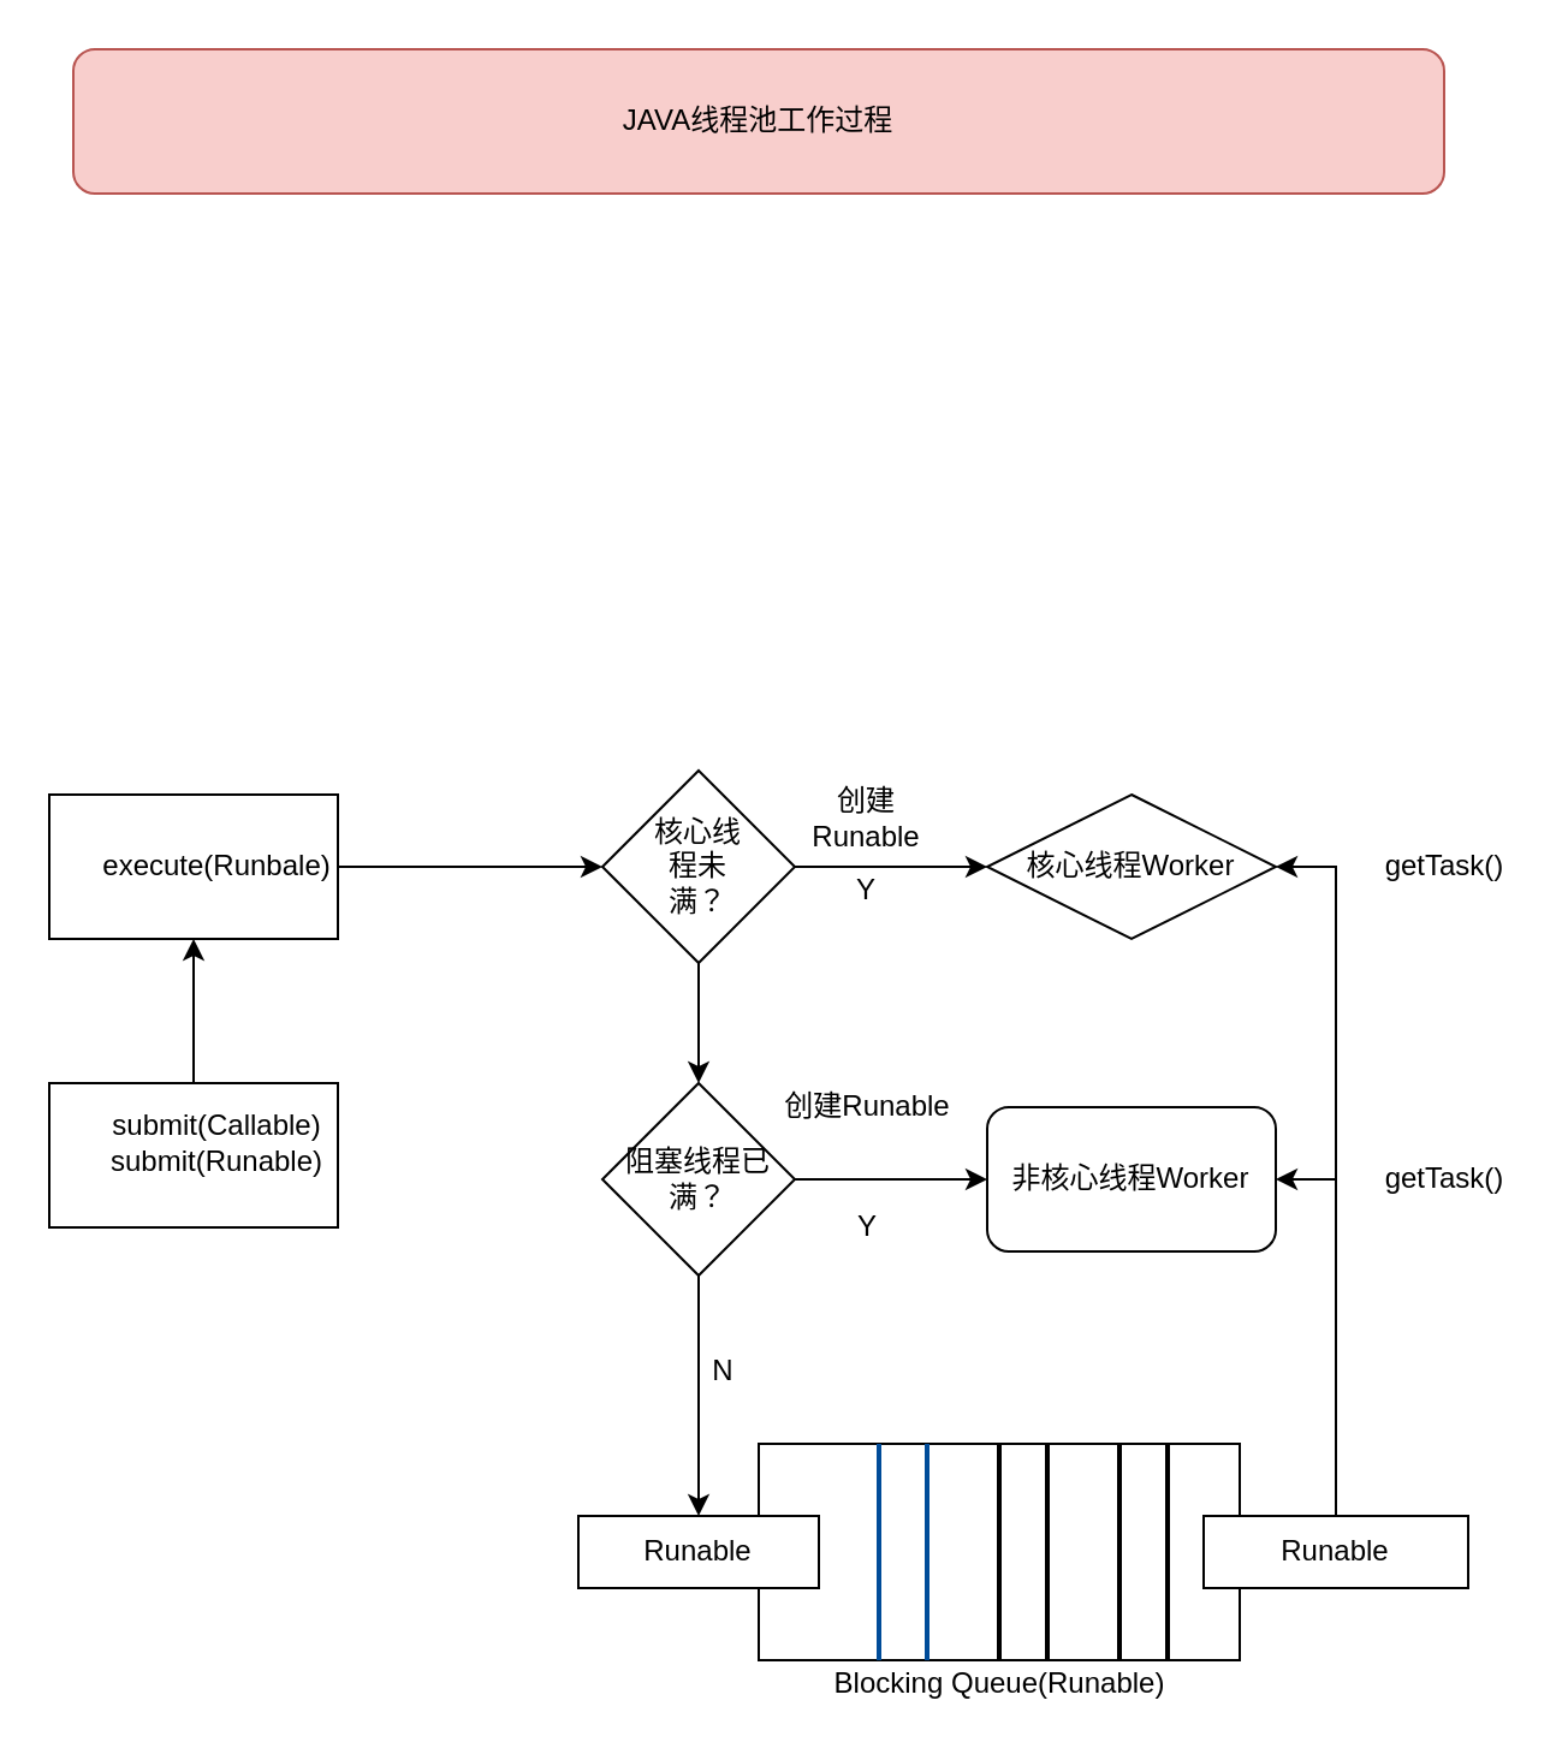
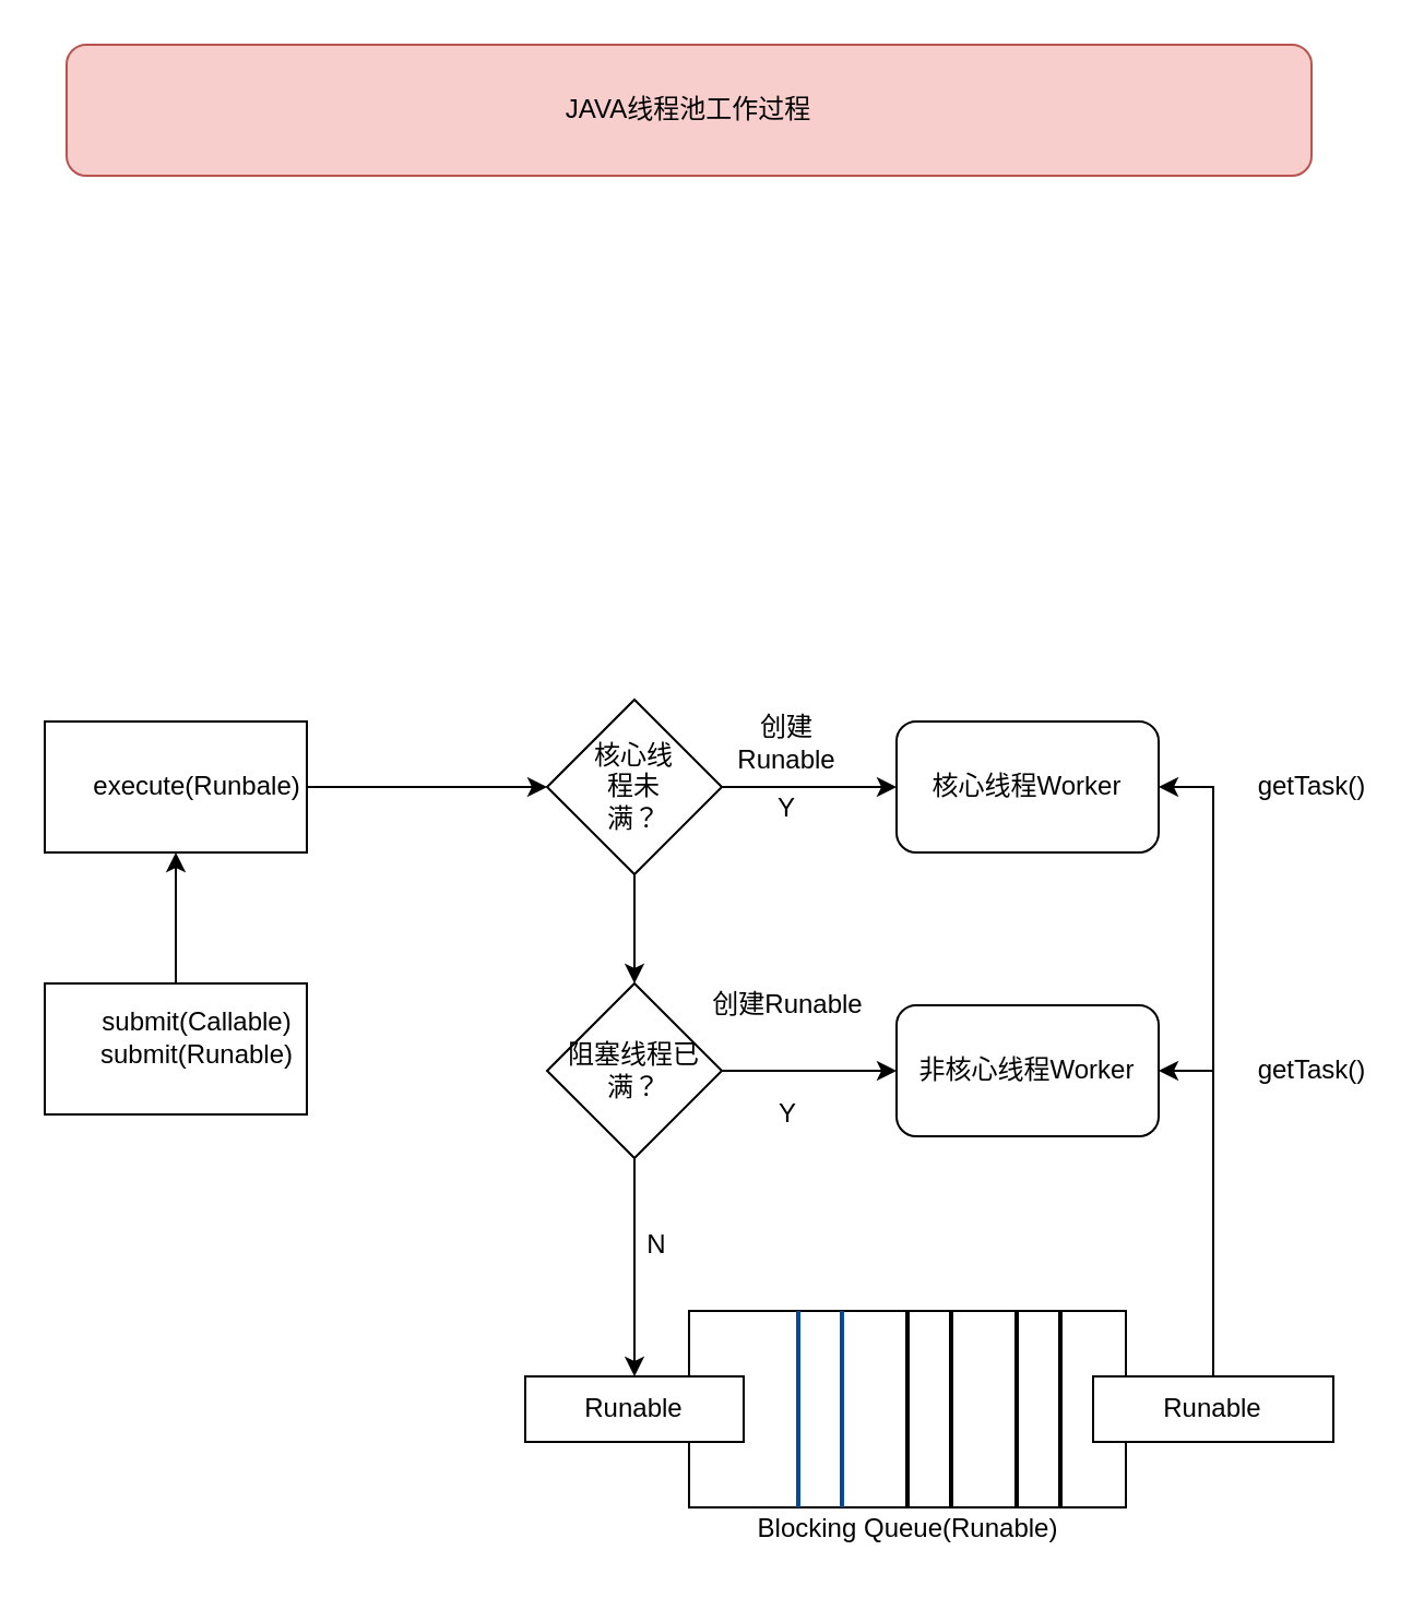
  <mxCell id="0" />
  <mxCell id="1" parent="0" />
  <mxCell id="2" value="" style="rounded=0;whiteSpace=wrap;html=1;fillColor=#FFFFFF;gradientColor=#FFFFFF;" vertex="1" parent="1"><mxGeometry x="315" y="600" width="200" height="90" as="geometry" /></mxCell>
  <mxCell id="3" value="" style="rounded=0;whiteSpace=wrap;html=1;" vertex="1" parent="1"><mxGeometry x="20" y="450" width="120" height="60" as="geometry" /></mxCell>
  <mxCell id="4" value="submit(Callable)&lt;br&gt;submit(Runable)" style="text;html=1;strokeColor=none;fillColor=none;align=center;verticalAlign=middle;whiteSpace=wrap;rounded=0;" vertex="1" parent="1"><mxGeometry x="70" y="465" width="40" height="20" as="geometry" /></mxCell>
  <mxCell id="5" style="edgeStyle=orthogonalEdgeStyle;rounded=0;orthogonalLoop=1;jettySize=auto;html=1;entryX=0;entryY=0.5;entryDx=0;entryDy=0;" edge="1" parent="1" source="6" target="11"><mxGeometry relative="1" as="geometry" /></mxCell>
  <mxCell id="6" value="" style="rounded=0;whiteSpace=wrap;html=1;" vertex="1" parent="1"><mxGeometry x="20" y="330" width="120" height="60" as="geometry" /></mxCell>
  <mxCell id="7" value="execute(Runbale)" style="text;html=1;strokeColor=none;fillColor=none;align=center;verticalAlign=middle;whiteSpace=wrap;rounded=0;" vertex="1" parent="1"><mxGeometry x="70" y="350" width="40" height="20" as="geometry" /></mxCell>
  <mxCell id="8" style="edgeStyle=orthogonalEdgeStyle;rounded=0;orthogonalLoop=1;jettySize=auto;html=1;exitX=0.5;exitY=0;exitDx=0;exitDy=0;" edge="1" parent="1" source="3"><mxGeometry relative="1" as="geometry"><mxPoint x="80" y="390" as="targetPoint" /><Array as="points"><mxPoint x="80" y="410" /><mxPoint x="80" y="410" /></Array></mxGeometry></mxCell>
  <mxCell id="9" style="edgeStyle=orthogonalEdgeStyle;rounded=0;orthogonalLoop=1;jettySize=auto;html=1;entryX=0;entryY=0.5;entryDx=0;entryDy=0;" edge="1" parent="1" source="11" target="13"><mxGeometry relative="1" as="geometry" /></mxCell>
  <mxCell id="10" style="edgeStyle=orthogonalEdgeStyle;rounded=0;orthogonalLoop=1;jettySize=auto;html=1;entryX=0.5;entryY=0;entryDx=0;entryDy=0;" edge="1" parent="1" source="11" target="18"><mxGeometry relative="1" as="geometry" /></mxCell>
  <mxCell id="11" value="" style="rhombus;whiteSpace=wrap;html=1;" vertex="1" parent="1"><mxGeometry x="250" y="320" width="80" height="80" as="geometry" /></mxCell>
  <mxCell id="12" value="核心线程未满？" style="text;html=1;strokeColor=none;fillColor=none;align=center;verticalAlign=middle;whiteSpace=wrap;rounded=0;" vertex="1" parent="1"><mxGeometry x="270" y="350" width="40" height="20" as="geometry" /></mxCell>
- <mxCell id="13" value="核心线程Worker" style="rhombus;whiteSpace=wrap;html=1;" vertex="1" parent="1"><mxGeometry x="410" y="330" width="120" height="60" as="geometry" /></mxCell>
+ <mxCell id="13" value="核心线程Worker" style="rounded=1;whiteSpace=wrap;html=1;" vertex="1" parent="1"><mxGeometry x="410" y="330" width="120" height="60" as="geometry" /></mxCell>
  <mxCell id="14" value="创建Runable" style="text;html=1;strokeColor=none;fillColor=none;align=center;verticalAlign=middle;whiteSpace=wrap;rounded=0;" vertex="1" parent="1"><mxGeometry x="340" y="330" width="40" height="20" as="geometry" /></mxCell>
  <mxCell id="15" value="Y" style="text;html=1;strokeColor=none;fillColor=none;align=center;verticalAlign=middle;whiteSpace=wrap;rounded=0;" vertex="1" parent="1"><mxGeometry x="340" y="360" width="40" height="20" as="geometry" /></mxCell>
  <mxCell id="16" style="edgeStyle=orthogonalEdgeStyle;rounded=0;orthogonalLoop=1;jettySize=auto;html=1;entryX=0;entryY=0.5;entryDx=0;entryDy=0;" edge="1" parent="1" source="18" target="19"><mxGeometry relative="1" as="geometry" /></mxCell>
  <mxCell id="17" value="" style="edgeStyle=orthogonalEdgeStyle;rounded=0;orthogonalLoop=1;jettySize=auto;html=1;" edge="1" parent="1" source="18" target="22"><mxGeometry relative="1" as="geometry" /></mxCell>
  <mxCell id="18" value="阻塞线程已满？" style="rhombus;whiteSpace=wrap;html=1;" vertex="1" parent="1"><mxGeometry x="250" y="450" width="80" height="80" as="geometry" /></mxCell>
  <mxCell id="19" value="非核心线程Worker" style="rounded=1;whiteSpace=wrap;html=1;" vertex="1" parent="1"><mxGeometry x="410" y="460" width="120" height="60" as="geometry" /></mxCell>
  <mxCell id="20" value="Y" style="text;html=1;align=center;verticalAlign=middle;resizable=0;points=[];autosize=1;" vertex="1" parent="1"><mxGeometry x="350" y="500" width="20" height="20" as="geometry" /></mxCell>
  <mxCell id="21" value="创建Runable" style="text;html=1;align=center;verticalAlign=middle;resizable=0;points=[];autosize=1;" vertex="1" parent="1"><mxGeometry x="320" y="450" width="80" height="20" as="geometry" /></mxCell>
  <mxCell id="22" value="Runable" style="rounded=0;whiteSpace=wrap;html=1;" vertex="1" parent="1"><mxGeometry x="240" y="630" width="100" height="30" as="geometry" /></mxCell>
  <mxCell id="23" value="N" style="text;html=1;align=center;verticalAlign=middle;resizable=0;points=[];autosize=1;" vertex="1" parent="1"><mxGeometry x="290" y="560" width="20" height="20" as="geometry" /></mxCell>
  <mxCell id="24" value="Blocking Queue(Runable)" style="text;html=1;align=center;verticalAlign=middle;resizable=0;points=[];autosize=1;" vertex="1" parent="1"><mxGeometry x="340" y="690" width="150" height="20" as="geometry" /></mxCell>
  <mxCell id="25" value="" style="line;strokeWidth=2;direction=south;html=1;fillColor=#d5e8d4;strokeColor=#004C99;gradientColor=#FFFFFF;" vertex="1" parent="1"><mxGeometry x="360" y="600" width="10" height="90" as="geometry" /></mxCell>
  <mxCell id="26" value="" style="line;strokeWidth=2;direction=south;html=1;fillColor=#d5e8d4;strokeColor=#004C99;gradientColor=#FFFFFF;" vertex="1" parent="1"><mxGeometry x="380" y="600" width="10" height="90" as="geometry" /></mxCell>
  <mxCell id="27" value="" style="line;strokeWidth=2;direction=south;html=1;" vertex="1" parent="1"><mxGeometry x="410" y="600" width="10" height="90" as="geometry" /></mxCell>
  <mxCell id="28" value="" style="line;strokeWidth=2;direction=south;html=1;" vertex="1" parent="1"><mxGeometry x="430" y="600" width="10" height="90" as="geometry" /></mxCell>
  <mxCell id="29" value="" style="line;strokeWidth=2;direction=south;html=1;" vertex="1" parent="1"><mxGeometry x="460" y="600" width="10" height="90" as="geometry" /></mxCell>
  <mxCell id="30" value="" style="line;strokeWidth=2;direction=south;html=1;" vertex="1" parent="1"><mxGeometry x="480" y="600" width="10" height="90" as="geometry" /></mxCell>
  <mxCell id="31" style="edgeStyle=orthogonalEdgeStyle;rounded=0;orthogonalLoop=1;jettySize=auto;html=1;entryX=1;entryY=0.5;entryDx=0;entryDy=0;" edge="1" parent="1" source="33" target="19"><mxGeometry relative="1" as="geometry" /></mxCell>
  <mxCell id="32" style="edgeStyle=orthogonalEdgeStyle;rounded=0;orthogonalLoop=1;jettySize=auto;html=1;entryX=1;entryY=0.5;entryDx=0;entryDy=0;" edge="1" parent="1" source="33" target="13"><mxGeometry relative="1" as="geometry" /></mxCell>
  <mxCell id="33" value="Runable" style="rounded=0;whiteSpace=wrap;html=1;" vertex="1" parent="1"><mxGeometry x="500" y="630" width="110" height="30" as="geometry" /></mxCell>
  <mxCell id="34" value="getTask()" style="text;html=1;align=center;verticalAlign=middle;resizable=0;points=[];autosize=1;" vertex="1" parent="1"><mxGeometry x="570" y="350" width="60" height="20" as="geometry" /></mxCell>
  <mxCell id="35" value="getTask()" style="text;html=1;align=center;verticalAlign=middle;resizable=0;points=[];autosize=1;" vertex="1" parent="1"><mxGeometry x="570" y="480" width="60" height="20" as="geometry" /></mxCell>
  <mxCell id="36" value="JAVA线程池工作过程" style="rounded=1;whiteSpace=wrap;html=1;strokeColor=#b85450;fillColor=#f8cecc;" vertex="1" parent="1"><mxGeometry x="30" y="20" width="570" height="60" as="geometry" /></mxCell>
